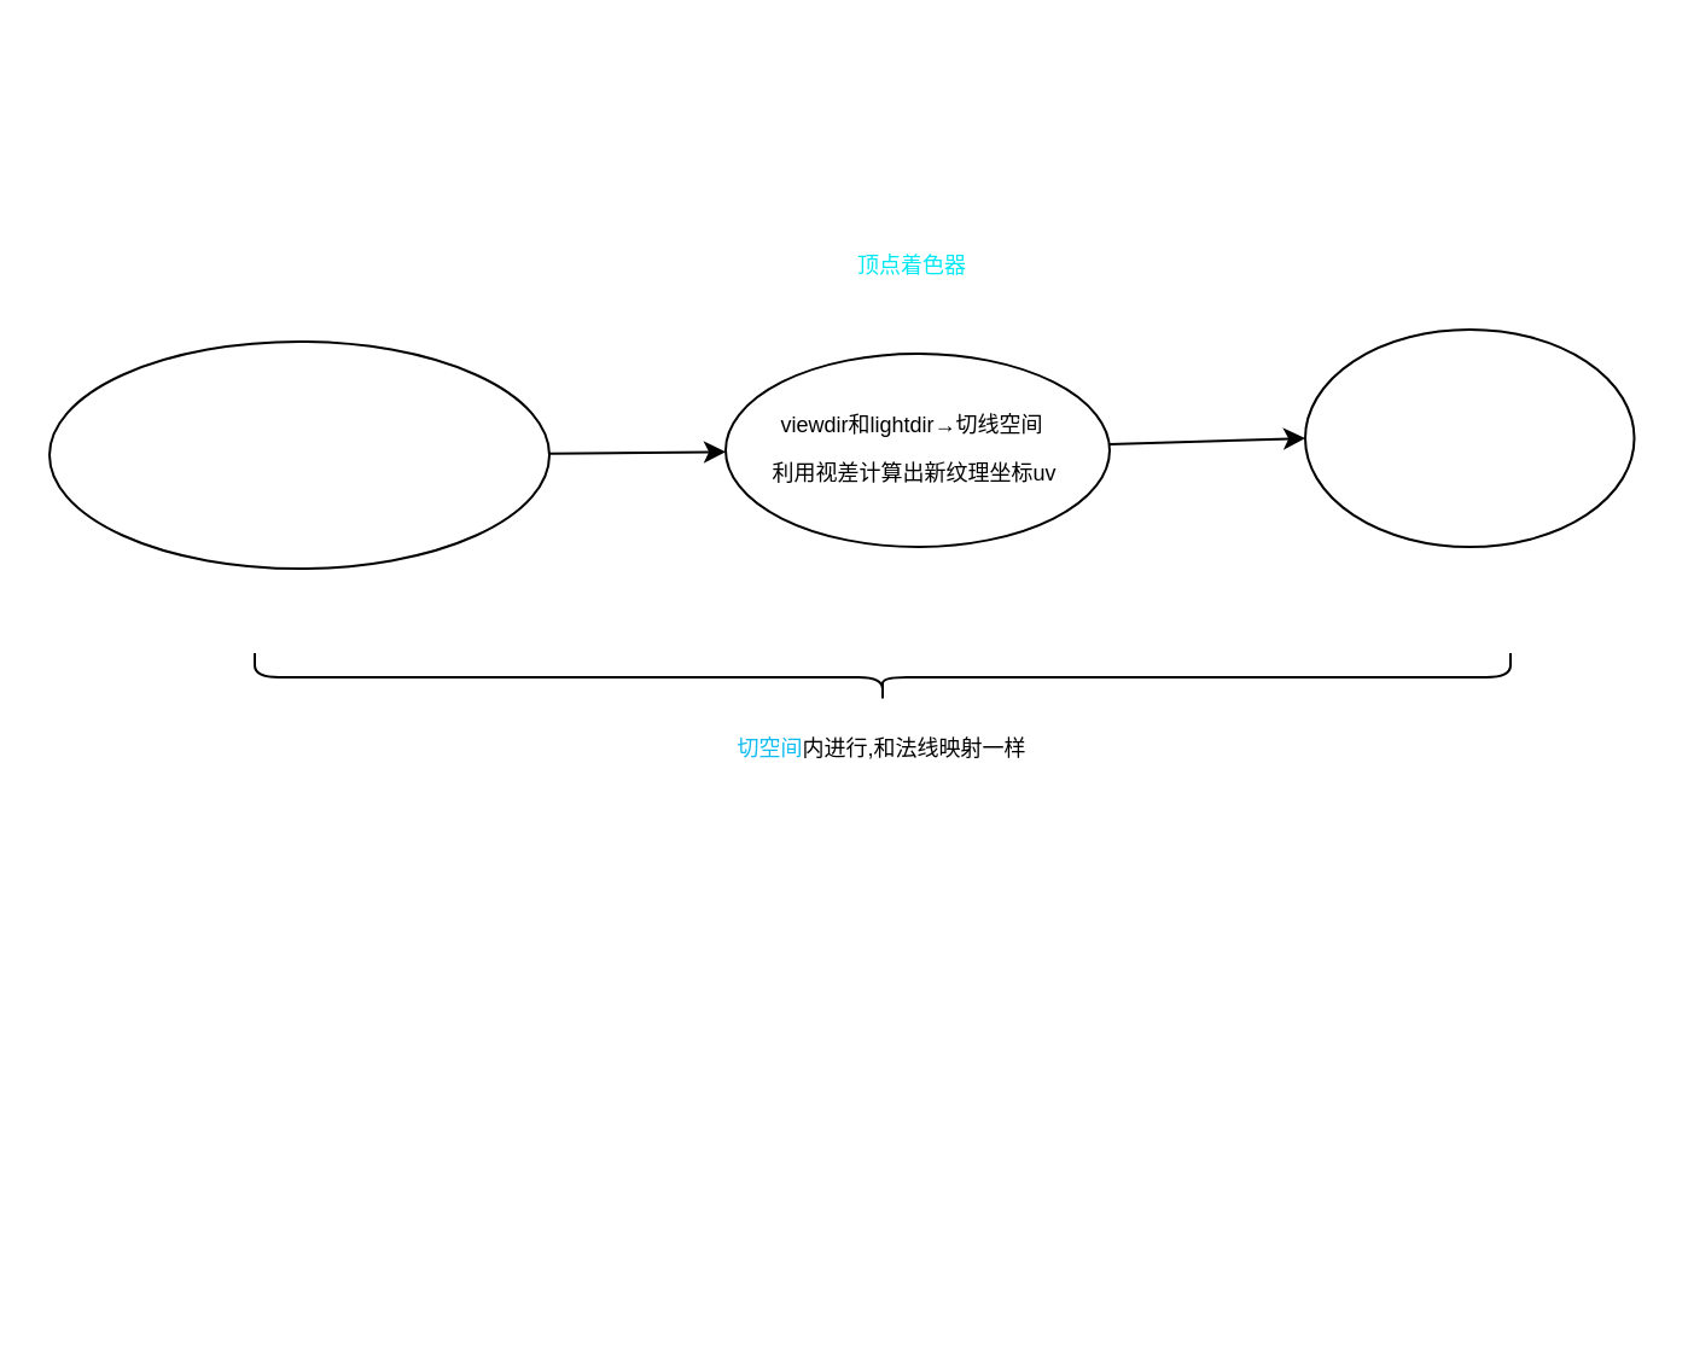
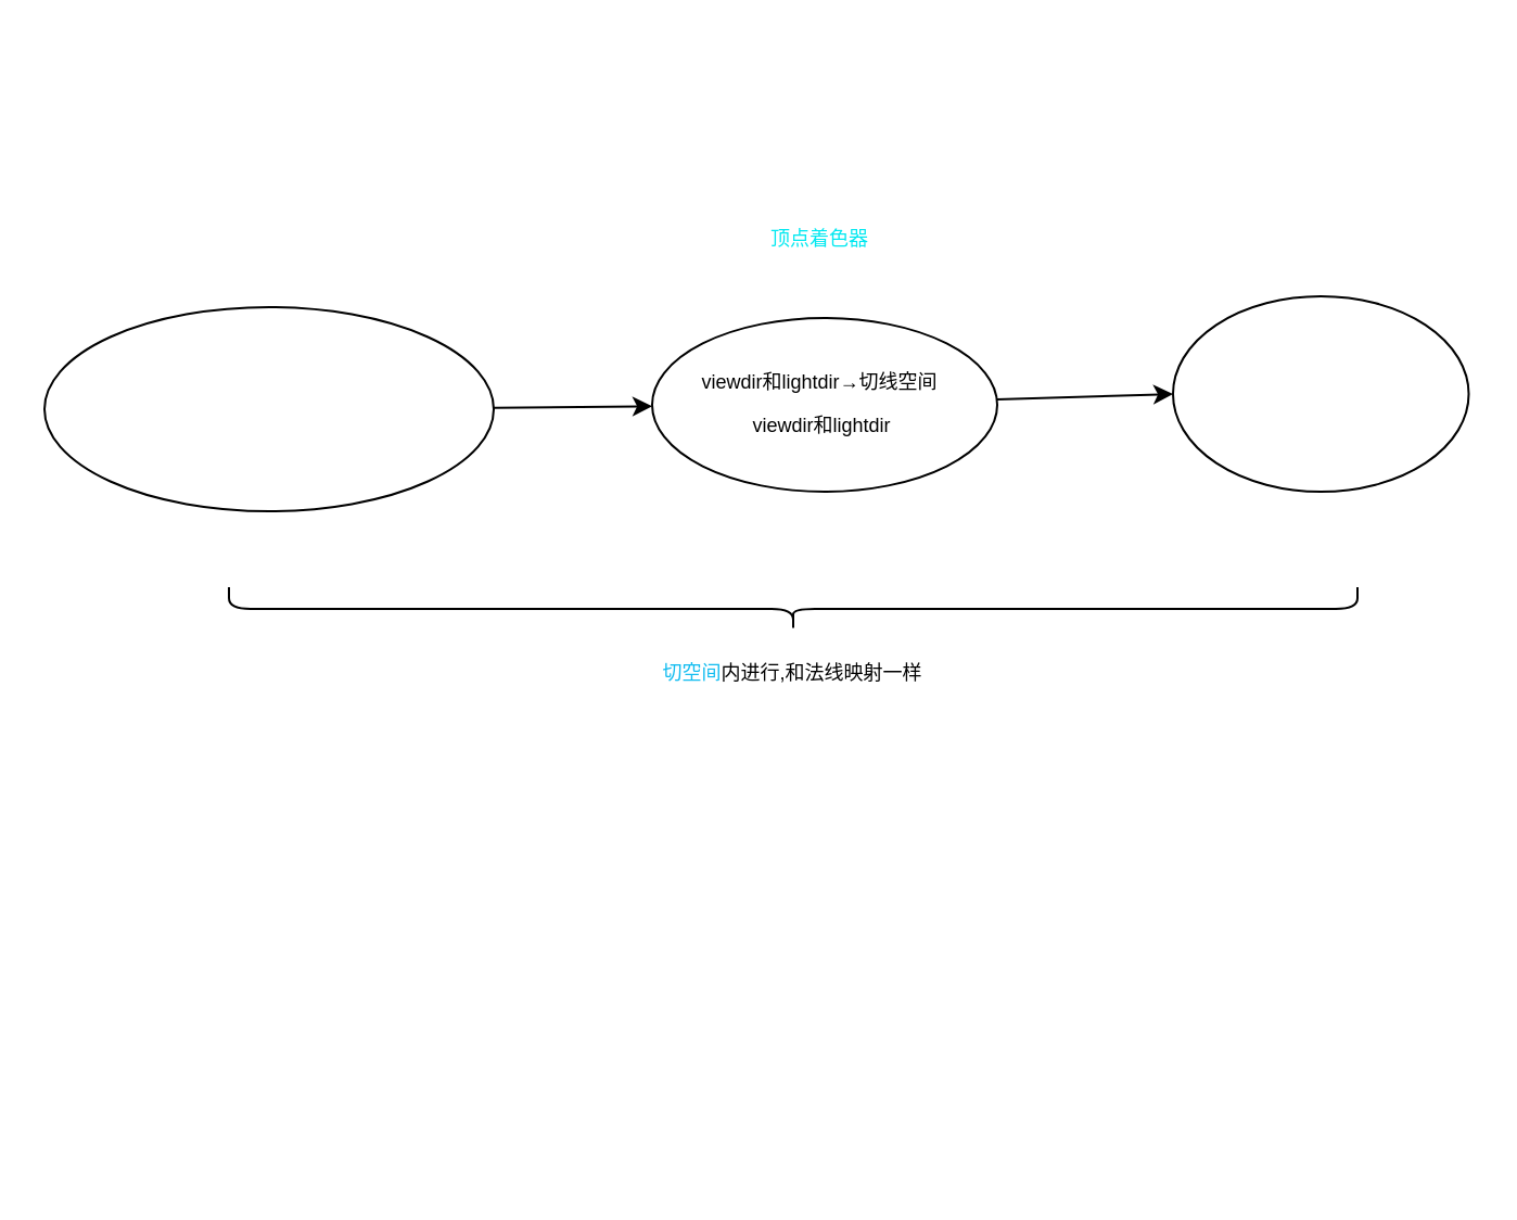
  <mxCell id="0" />
  <mxCell id="1" parent="0" />
  <mxCell id="2" value="" style="edgeStyle=none;html=1;" edge="1" parent="1" source="3" target="5"><mxGeometry relative="1" as="geometry" /></mxCell>
  <mxCell id="3" value="" style="ellipse;whiteSpace=wrap;html=1;" vertex="1" parent="1"><mxGeometry x="20" y="141" width="207" height="94" as="geometry" /></mxCell>
  <mxCell id="4" style="edgeStyle=none;html=1;fontSize=9;entryX=0;entryY=0.5;entryDx=0;entryDy=0;" edge="1" parent="1" source="5" target="9"><mxGeometry relative="1" as="geometry"><mxPoint x="132" y="435" as="targetPoint" /></mxGeometry></mxCell>
  <mxCell id="5" value="" style="ellipse;whiteSpace=wrap;html=1;" vertex="1" parent="1"><mxGeometry x="300" y="146" width="159" height="80" as="geometry" /></mxCell>
  <mxCell id="6" value="&lt;font color=&quot;#11bcf0&quot;&gt;切空间&lt;/font&gt;内进行,和法线映射一样" style="text;html=1;strokeColor=none;fillColor=none;align=center;verticalAlign=middle;whiteSpace=wrap;rounded=0;sketch=0;fontSize=9;" vertex="1" parent="1"><mxGeometry x="290" y="295" width="150" height="30" as="geometry" /></mxCell>
  <mxCell id="7" value="viewdir和lightdir→切线空间" style="text;html=1;strokeColor=none;fillColor=none;align=center;verticalAlign=middle;whiteSpace=wrap;rounded=0;sketch=0;fontSize=9;" vertex="1" parent="1"><mxGeometry x="313.75" y="161" width="127" height="30" as="geometry" /></mxCell>
- <mxCell id="8" value="利用视差计算出新纹理坐标uv" style="text;html=1;strokeColor=none;fillColor=none;align=center;verticalAlign=middle;whiteSpace=wrap;rounded=0;sketch=0;fontSize=9;" vertex="1" parent="1"><mxGeometry x="315.25" y="181" width="127" height="30" as="geometry" /></mxCell>
+ <mxCell id="8" value="viewdir和lightdir" style="text;html=1;strokeColor=none;fillColor=none;align=center;verticalAlign=middle;whiteSpace=wrap;rounded=0;sketch=0;fontSize=9;" vertex="1" parent="1"><mxGeometry x="315.25" y="181" width="127" height="30" as="geometry" /></mxCell>
  <mxCell id="9" value="" style="ellipse;whiteSpace=wrap;html=1;sketch=0;fontSize=9;" vertex="1" parent="1"><mxGeometry x="540" y="136" width="136.25" height="90" as="geometry" /></mxCell>
  <mxCell id="10" value="" style="shape=curlyBracket;whiteSpace=wrap;html=1;rounded=1;labelPosition=left;verticalLabelPosition=middle;align=right;verticalAlign=middle;sketch=0;fontSize=9;rotation=-90;" vertex="1" parent="1"><mxGeometry x="355" y="20" width="20" height="520" as="geometry" /></mxCell>
  <mxCell id="11" value="顶点着色器" style="text;html=1;strokeColor=none;fillColor=none;align=center;verticalAlign=middle;whiteSpace=wrap;rounded=0;sketch=0;fontSize=9;fontColor=#00E8F0;" vertex="1" parent="1"><mxGeometry x="341.63" y="95" width="71.25" height="30" as="geometry" /></mxCell>
